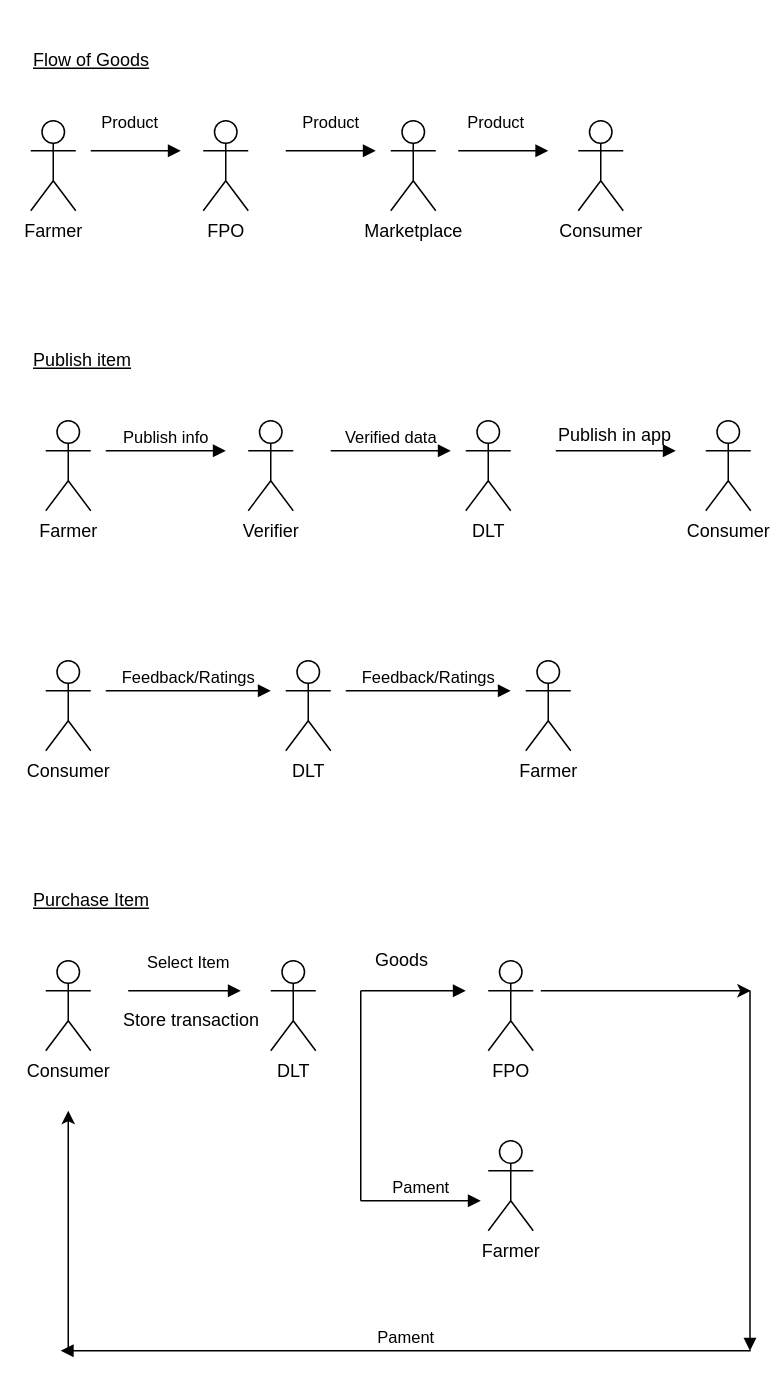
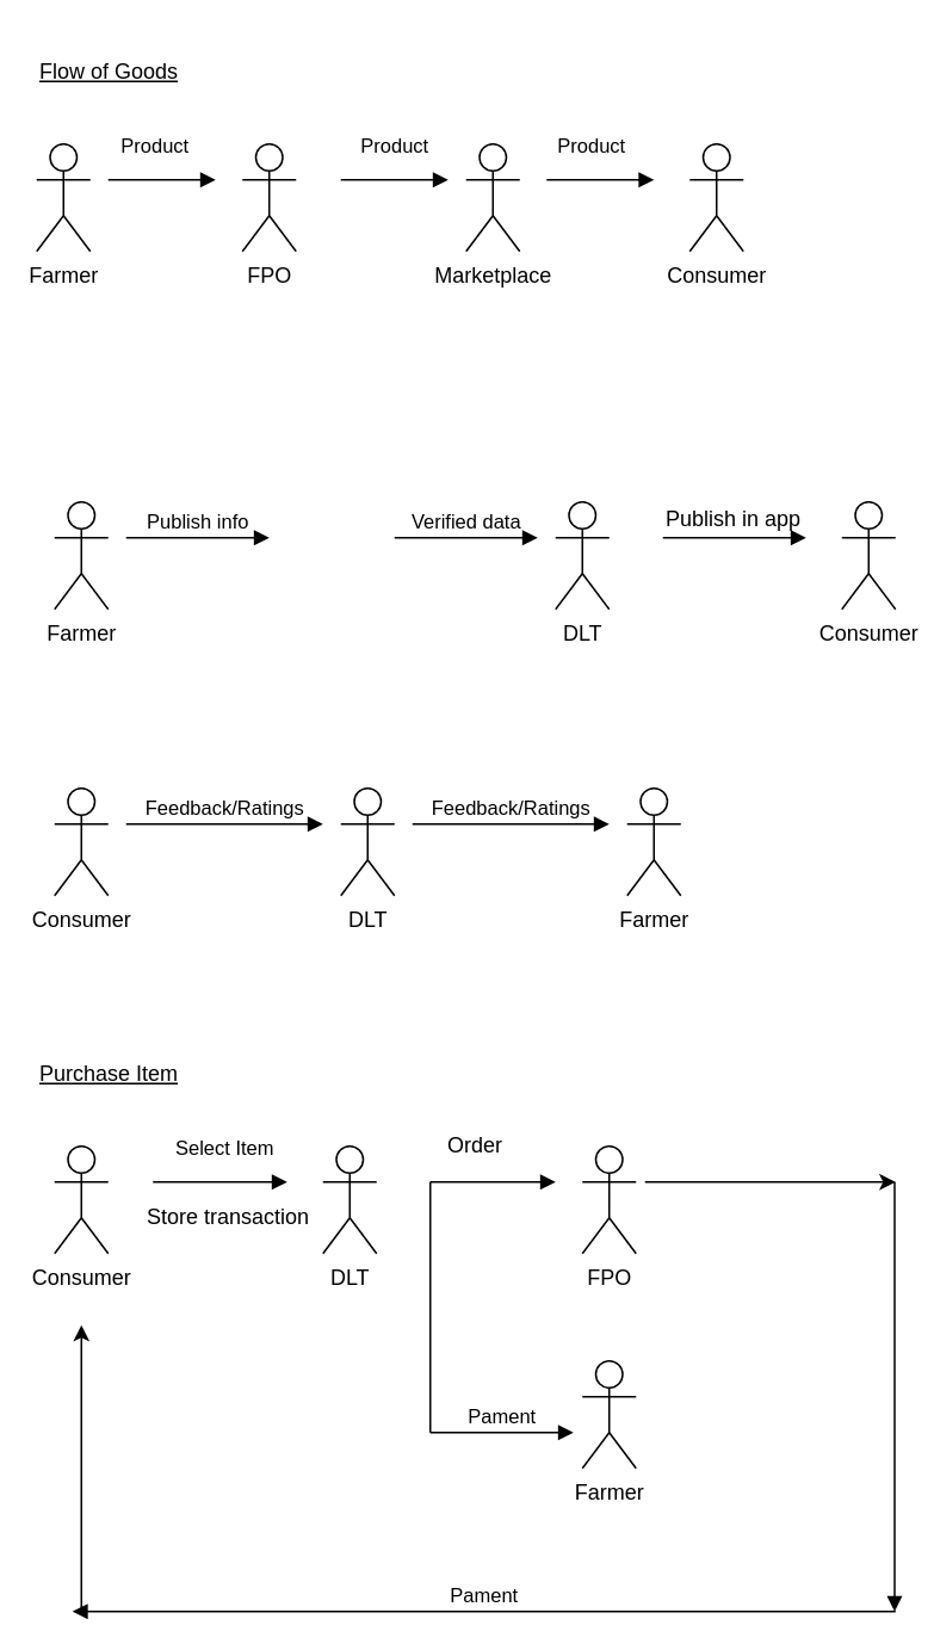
  <mxCell id="0" />
  <mxCell id="1" parent="0" />
  <mxCell id="2" value="Farmer" style="shape=umlActor;verticalLabelPosition=bottom;labelBackgroundColor=#ffffff;verticalAlign=top;html=1;" parent="1" vertex="1"><mxGeometry y="80" width="30" height="60" as="geometry" x="20" /></mxCell>
  <mxCell id="3" value="Product" style="html=1;verticalAlign=bottom;endArrow=block;" parent="1" edge="1"><mxGeometry x="-0.143" y="10" width="80" relative="1" as="geometry"><mxPoint x="60" y="100" as="sourcePoint" /><mxPoint x="120" y="100" as="targetPoint" /><mxPoint as="offset" /></mxGeometry></mxCell>
  <mxCell id="4" value="FPO" style="shape=umlActor;verticalLabelPosition=bottom;labelBackgroundColor=#ffffff;verticalAlign=top;html=1;" parent="1" vertex="1"><mxGeometry x="135" y="80" width="30" height="60" as="geometry" /></mxCell>
  <mxCell id="5" value="Product" style="html=1;verticalAlign=bottom;endArrow=block;" parent="1" edge="1"><mxGeometry y="10" width="80" relative="1" as="geometry"><mxPoint x="190" y="100" as="sourcePoint" /><mxPoint x="250" y="100" as="targetPoint" /><mxPoint as="offset" /></mxGeometry></mxCell>
  <mxCell id="6" value="Marketplace" style="shape=umlActor;verticalLabelPosition=bottom;labelBackgroundColor=#ffffff;verticalAlign=top;html=1;" parent="1" vertex="1"><mxGeometry x="260" y="80" width="30" height="60" as="geometry" /></mxCell>
  <mxCell id="7" value="Consumer" style="shape=umlActor;verticalLabelPosition=bottom;labelBackgroundColor=#ffffff;verticalAlign=top;html=1;" parent="1" vertex="1"><mxGeometry x="385" y="80" width="30" height="60" as="geometry" /></mxCell>
  <mxCell id="8" value="Product" style="html=1;verticalAlign=bottom;endArrow=block;" parent="1" edge="1"><mxGeometry x="-0.167" y="10" width="80" relative="1" as="geometry"><mxPoint x="305" y="100" as="sourcePoint" /><mxPoint x="365" y="100" as="targetPoint" /><mxPoint as="offset" /></mxGeometry></mxCell>
  <mxCell id="9" value="Farmer" style="shape=umlActor;verticalLabelPosition=bottom;labelBackgroundColor=#ffffff;verticalAlign=top;html=1;" parent="1" vertex="1"><mxGeometry x="30" y="280" width="30" height="60" as="geometry" /></mxCell>
  <mxCell id="10" value="Publish info" style="html=1;verticalAlign=bottom;endArrow=block;" parent="1" edge="1"><mxGeometry width="80" relative="1" as="geometry"><mxPoint x="70" y="300" as="sourcePoint" /><mxPoint x="150" y="300" as="targetPoint" /></mxGeometry></mxCell>
- <mxCell id="11" value="Verifier" style="shape=umlActor;verticalLabelPosition=bottom;labelBackgroundColor=#ffffff;verticalAlign=top;html=1;" parent="1" vertex="1"><mxGeometry x="165" y="280" width="30" height="60" as="geometry" /></mxCell>
  <mxCell id="12" value="Verified data" style="html=1;verticalAlign=bottom;endArrow=block;" parent="1" edge="1"><mxGeometry width="80" relative="1" as="geometry"><mxPoint x="220" y="300" as="sourcePoint" /><mxPoint x="300" y="300" as="targetPoint" /></mxGeometry></mxCell>
  <mxCell id="13" value="DLT" style="shape=umlActor;verticalLabelPosition=bottom;labelBackgroundColor=#ffffff;verticalAlign=top;html=1;" parent="1" vertex="1"><mxGeometry x="310" y="280" width="30" height="60" as="geometry" /></mxCell>
  <mxCell id="14" value="" style="html=1;verticalAlign=bottom;endArrow=block;" parent="1" edge="1"><mxGeometry width="80" relative="1" as="geometry"><mxPoint x="370" y="300" as="sourcePoint" /><mxPoint x="450" y="300" as="targetPoint" /></mxGeometry></mxCell>
  <mxCell id="15" value="Publish in app" style="text;html=1;resizable=0;points=[];autosize=1;align=left;verticalAlign=top;spacingTop=-4;" parent="1" vertex="1"><mxGeometry x="370" y="280" width="90" height="20" as="geometry" /></mxCell>
  <mxCell id="16" value="Consumer" style="shape=umlActor;verticalLabelPosition=bottom;labelBackgroundColor=#ffffff;verticalAlign=top;html=1;" parent="1" vertex="1"><mxGeometry x="470" y="280" width="30" height="60" as="geometry" /></mxCell>
  <mxCell id="17" value="Consumer" style="shape=umlActor;verticalLabelPosition=bottom;labelBackgroundColor=#ffffff;verticalAlign=top;html=1;" parent="1" vertex="1"><mxGeometry x="30" y="440" width="30" height="60" as="geometry" /></mxCell>
  <mxCell id="18" value="Feedback/Ratings" style="html=1;verticalAlign=bottom;endArrow=block;" parent="1" edge="1"><mxGeometry width="80" relative="1" as="geometry"><mxPoint x="70" y="460" as="sourcePoint" /><mxPoint x="180" y="460" as="targetPoint" /></mxGeometry></mxCell>
  <mxCell id="19" value="DLT" style="shape=umlActor;verticalLabelPosition=bottom;labelBackgroundColor=#ffffff;verticalAlign=top;html=1;" parent="1" vertex="1"><mxGeometry x="190" y="440" width="30" height="60" as="geometry" /></mxCell>
  <mxCell id="20" value="Farmer" style="shape=umlActor;verticalLabelPosition=bottom;labelBackgroundColor=#ffffff;verticalAlign=top;html=1;" parent="1" vertex="1"><mxGeometry x="350" y="440" width="30" height="60" as="geometry" /></mxCell>
  <mxCell id="21" value="Feedback/Ratings" style="html=1;verticalAlign=bottom;endArrow=block;" parent="1" edge="1"><mxGeometry width="80" relative="1" as="geometry"><mxPoint x="230" y="460" as="sourcePoint" /><mxPoint x="340" y="460" as="targetPoint" /></mxGeometry></mxCell>
  <mxCell id="22" value="Flow of Goods" style="text;html=1;strokeColor=none;fillColor=none;align=left;verticalAlign=middle;whiteSpace=wrap;rounded=0;fontStyle=4" parent="1" vertex="1"><mxGeometry y="20" width="110" height="40" as="geometry" x="20" /></mxCell>
- <mxCell id="23" value="Publish item" style="text;html=1;strokeColor=none;fillColor=none;align=left;verticalAlign=middle;whiteSpace=wrap;rounded=0;fontStyle=4" parent="1" vertex="1"><mxGeometry y="220" width="110" height="40" as="geometry" x="20" /></mxCell>
  <mxCell id="24" value="Purchase Item" style="text;html=1;strokeColor=none;fillColor=none;align=left;verticalAlign=middle;whiteSpace=wrap;rounded=0;fontStyle=4" parent="1" vertex="1"><mxGeometry y="580" width="120" height="40" as="geometry" x="20" /></mxCell>
  <mxCell id="25" value="Consumer" style="shape=umlActor;verticalLabelPosition=bottom;labelBackgroundColor=#ffffff;verticalAlign=top;html=1;" parent="1" vertex="1"><mxGeometry x="30" y="640" width="30" height="60" as="geometry" /></mxCell>
  <mxCell id="26" value="Select Item" style="html=1;verticalAlign=bottom;endArrow=block;" parent="1" edge="1"><mxGeometry x="0.077" y="10" width="80" relative="1" as="geometry"><mxPoint x="85" y="660" as="sourcePoint" /><mxPoint x="160" y="660" as="targetPoint" /><mxPoint as="offset" /></mxGeometry></mxCell>
  <mxCell id="27" value="DLT" style="shape=umlActor;verticalLabelPosition=bottom;labelBackgroundColor=#ffffff;verticalAlign=top;html=1;" parent="1" vertex="1"><mxGeometry x="180" y="640" width="30" height="60" as="geometry" /></mxCell>
  <mxCell id="28" value="" style="html=1;verticalAlign=bottom;endArrow=block;" parent="1" edge="1"><mxGeometry x="0.077" y="10" width="80" relative="1" as="geometry"><mxPoint x="240" y="660" as="sourcePoint" /><mxPoint x="310" y="660" as="targetPoint" /><mxPoint as="offset" /></mxGeometry></mxCell>
  <mxCell id="29" value="Store transaction" style="text;html=1;resizable=0;points=[];autosize=1;align=left;verticalAlign=top;spacingTop=-4;" parent="1" vertex="1"><mxGeometry x="80" y="670" width="100" height="20" as="geometry" /></mxCell>
  <mxCell id="30" value="FPO" style="shape=umlActor;verticalLabelPosition=bottom;labelBackgroundColor=#ffffff;verticalAlign=top;html=1;" parent="1" vertex="1"><mxGeometry x="325" y="640" width="30" height="60" as="geometry" /></mxCell>
- <mxCell id="31" value="Goods" style="text;html=1;resizable=0;points=[];autosize=1;align=left;verticalAlign=top;spacingTop=-4;" parent="1" vertex="1"><mxGeometry x="247.5" y="630" width="50" height="20" as="geometry" /></mxCell>
+ <mxCell id="31" value="Order" style="text;html=1;resizable=0;points=[];autosize=1;align=left;verticalAlign=top;spacingTop=-4;" parent="1" vertex="1"><mxGeometry x="247.5" y="630" width="50" height="20" as="geometry" /></mxCell>
  <mxCell id="32" value="Pament" style="html=1;verticalAlign=bottom;endArrow=block;" parent="1" edge="1"><mxGeometry width="80" relative="1" as="geometry"><mxPoint x="500" y="900" as="sourcePoint" /><mxPoint x="40" y="900" as="targetPoint" /></mxGeometry></mxCell>
  <mxCell id="33" value="Farmer" style="shape=umlActor;verticalLabelPosition=bottom;labelBackgroundColor=#ffffff;verticalAlign=top;html=1;" parent="1" vertex="1"><mxGeometry x="325" y="760" width="30" height="60" as="geometry" /></mxCell>
  <mxCell id="34" value="" style="endArrow=classic;html=1;" parent="1" edge="1"><mxGeometry width="50" height="50" relative="1" as="geometry"><mxPoint x="360" y="660" as="sourcePoint" /><mxPoint x="500" y="660" as="targetPoint" /></mxGeometry></mxCell>
  <mxCell id="35" value="" style="html=1;verticalAlign=bottom;endArrow=block;" parent="1" edge="1"><mxGeometry width="80" relative="1" as="geometry"><mxPoint x="499.5" y="660" as="sourcePoint" /><mxPoint x="499.5" y="900" as="targetPoint" /></mxGeometry></mxCell>
  <mxCell id="36" value="Pament" style="html=1;verticalAlign=bottom;endArrow=block;" parent="1" edge="1"><mxGeometry width="80" relative="1" as="geometry"><mxPoint x="240" y="800" as="sourcePoint" /><mxPoint x="320" y="800" as="targetPoint" /></mxGeometry></mxCell>
  <mxCell id="37" value="" style="endArrow=classic;html=1;" parent="1" edge="1"><mxGeometry width="50" height="50" relative="1" as="geometry"><mxPoint x="45" y="900" as="sourcePoint" /><mxPoint x="45" y="740" as="targetPoint" /></mxGeometry></mxCell>
  <mxCell id="38" value="" style="endArrow=none;html=1;" edge="1" parent="1"><mxGeometry width="50" height="50" relative="1" as="geometry"><mxPoint x="240" y="800" as="sourcePoint" /><mxPoint x="240" y="660" as="targetPoint" /></mxGeometry></mxCell>
